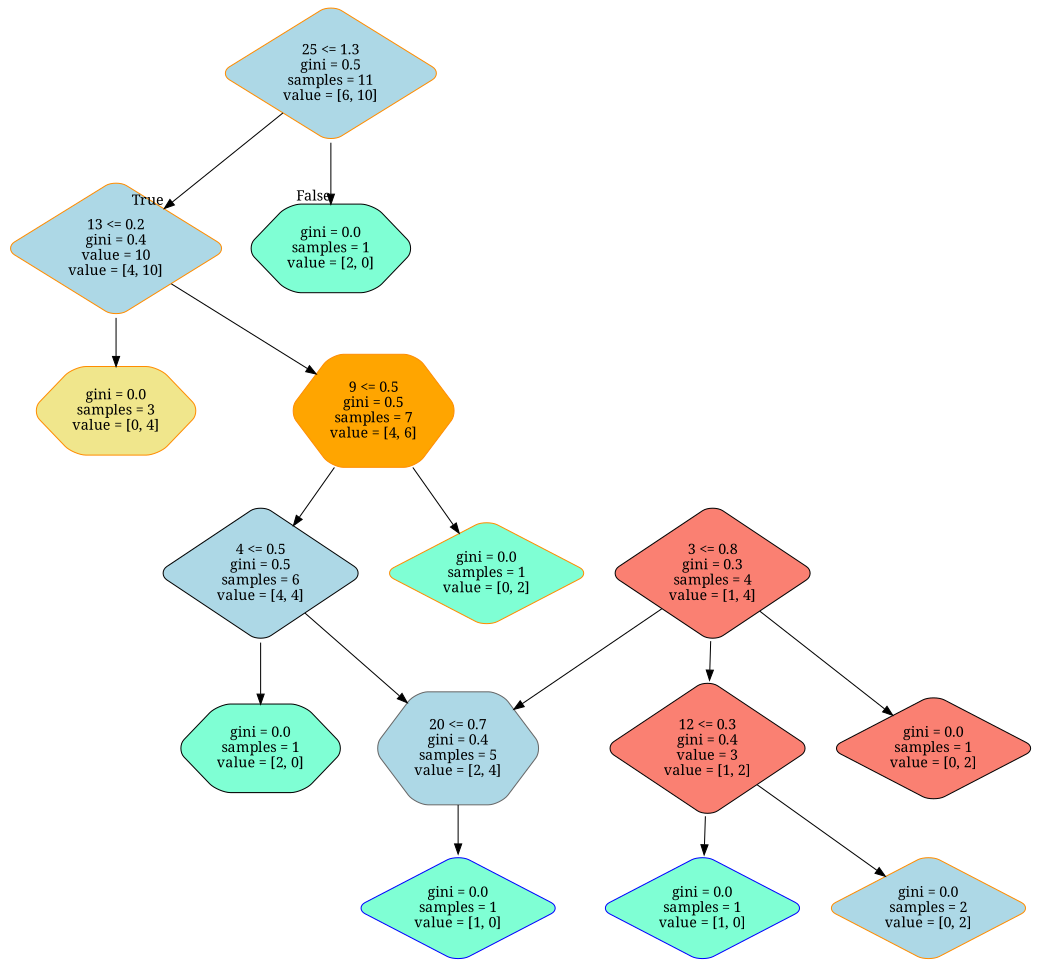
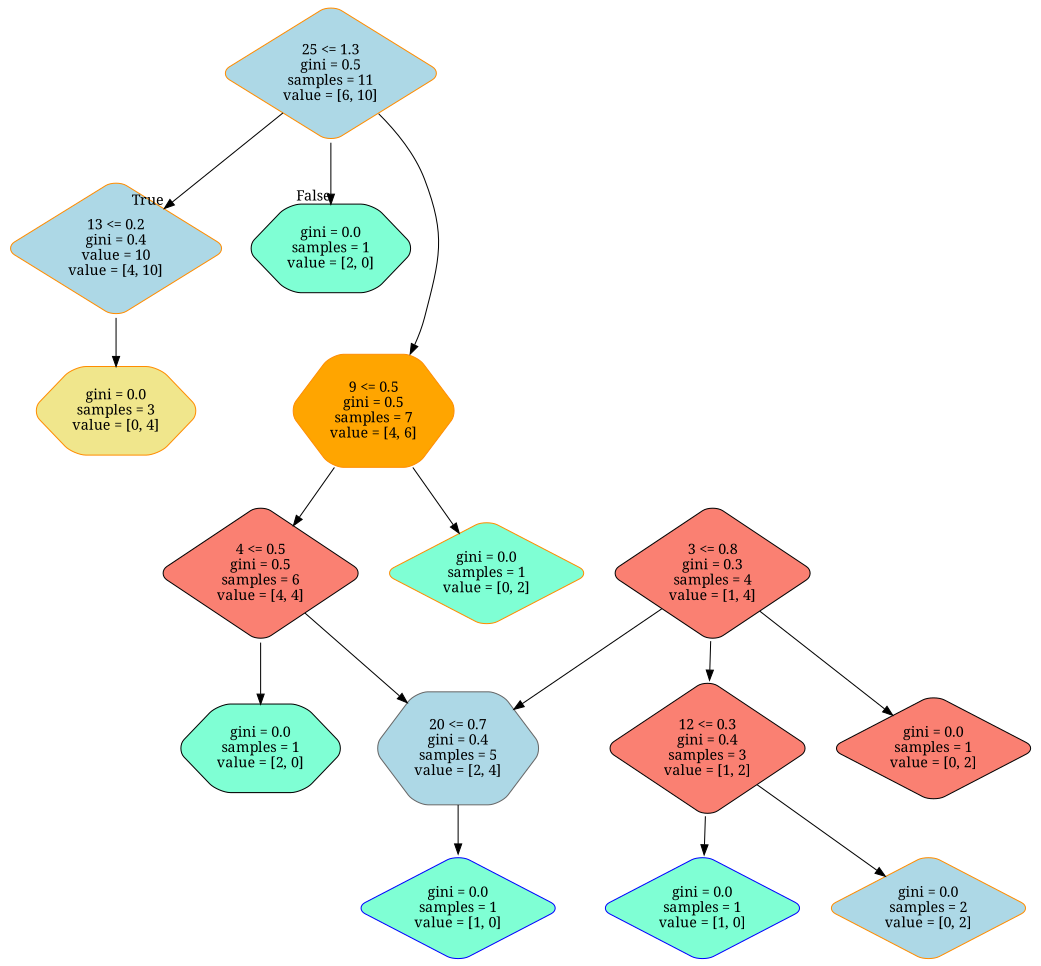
  digraph {
    fontname="Noto Serif"
    node [color=darkorange fillcolor=lightblue fontname="Noto Serif" shape=diamond style="rounded,filled"]
    edge [fontname="Noto Serif"]
    n1 [label="25 <= 1.3\ngini = 0.5\nsamples = 11\nvalue = [6, 10]"]
    n2 [label="13 <= 0.2\ngini = 0.4\nvalue = 10\nvalue = [4, 10]"]
    n3 [color=black fillcolor=aquamarine label="gini = 0.0\nsamples = 1\nvalue = [2, 0]" shape=hexagon]
    n4 [fillcolor=orange label="9 <= 0.5\ngini = 0.5\nsamples = 7\nvalue = [4, 6]" shape=hexagon]
    n5 [fillcolor=khaki label="gini = 0.0\nsamples = 3\nvalue = [0, 4]" shape=hexagon]
-   n6 [color=black label="4 <= 0.5\ngini = 0.5\nsamples = 6\nvalue = [4, 4]"]
+   n6 [color=black fillcolor=salmon label="4 <= 0.5\ngini = 0.5\nsamples = 6\nvalue = [4, 4]"]
    n7 [fillcolor=aquamarine label="gini = 0.0\nsamples = 1\nvalue = [0, 2]"]
    n8 [color=gray40 label="20 <= 0.7\ngini = 0.4\nsamples = 5\nvalue = [2, 4]" shape=hexagon]
    n9 [color=black fillcolor=aquamarine label="gini = 0.0\nsamples = 1\nvalue = [2, 0]" shape=hexagon]
    n10 [color=blue fillcolor=aquamarine label="gini = 0.0\nsamples = 1\nvalue = [1, 0]"]
    n11 [color=black fillcolor=salmon label="3 <= 0.8\ngini = 0.3\nsamples = 4\nvalue = [1, 4]"]
-   n12 [color=black fillcolor=salmon label="12 <= 0.3\ngini = 0.4\nvalue = 3\nvalue = [1, 2]"]
+   n12 [color=black fillcolor=salmon label="12 <= 0.3\ngini = 0.4\nsamples = 3\nvalue = [1, 2]"]
    n13 [color=black fillcolor=salmon label="gini = 0.0\nsamples = 1\nvalue = [0, 2]"]
    n14 [color=blue fillcolor=aquamarine label="gini = 0.0\nsamples = 1\nvalue = [1, 0]"]
    n15 [label="gini = 0.0\nsamples = 2\nvalue = [0, 2]"]
    n1 -> n2 [headlabel=True labelangle=45 labeldistance=2.5]
    n1 -> n3 [headlabel=False labelangle=-45 labeldistance=2.5]
-   n2 -> n4
+   n1 -> n4
    n2 -> n5
    n4 -> n6
    n4 -> n7
    n6 -> n8
    n6 -> n9
    n8 -> n10
    n11 -> n8
    n11 -> n12
    n11 -> n13
    n12 -> n14
    n12 -> n15
  }
